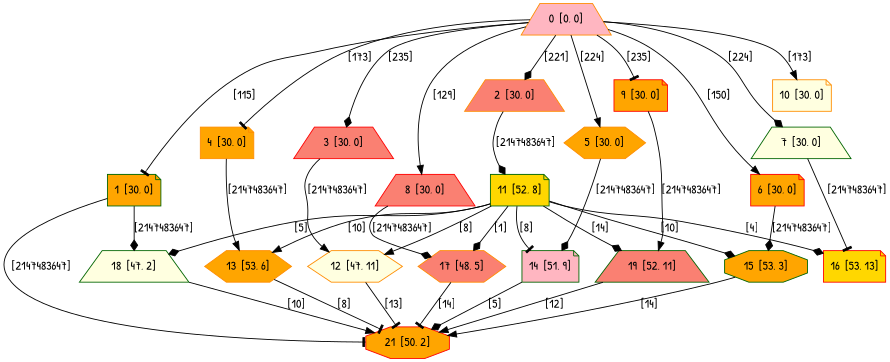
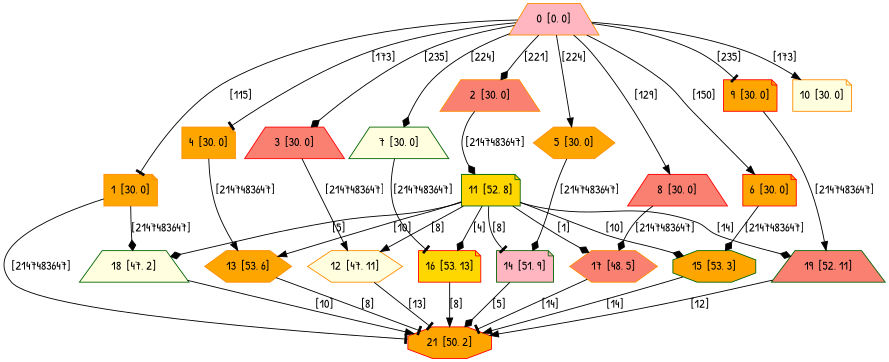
  digraph {
    fontname="Patrick Hand"
    node [color=darkorange fillcolor=orange fontname="Patrick Hand" shape=note style=filled]
    edge [arrowhead=diamond fontname="Patrick Hand"]
    n1 [fillcolor=lightpink label="0  [0, 0]" shape=trapezium]
-   n2 [color=darkgreen label="1  [30, 0]"]
+   n2 [label="1  [30, 0]"]
    n3 [fillcolor=salmon label="2  [30, 0]" shape=trapezium]
    n4 [color=red fillcolor=salmon label="3  [30, 0]" shape=trapezium]
    n5 [label="4  [30, 0]"]
    n6 [label="5  [30, 0]" shape=hexagon]
    n7 [color=red label="6  [30, 0]"]
    n8 [color=darkgreen fillcolor=lightyellow label="7  [30, 0]" shape=trapezium]
    n9 [color=red fillcolor=salmon label="8  [30, 0]" shape=trapezium]
    n10 [color=red label="9  [30, 0]"]
    n11 [fillcolor=lightyellow label="10  [30, 0]"]
    n12 [color=darkgreen fillcolor=lightyellow label="18  [47, 2]" shape=trapezium]
    n13 [color=red label="21  [50, 2]" shape=octagon]
    n14 [color=darkgreen fillcolor=gold label="11  [52, 8]"]
    n15 [fillcolor=lightyellow label="12  [47, 11]" shape=hexagon]
    n16 [label="13  [53, 6]" shape=hexagon]
    n17 [color=darkgreen fillcolor=lightpink label="14  [51, 9]"]
    n18 [color=darkgreen label="15  [53, 3]" shape=octagon]
    n19 [color=red fillcolor=gold label="16  [53, 13]"]
    n20 [fillcolor=salmon label="17  [48, 5]" shape=hexagon]
    n21 [color=darkgreen fillcolor=salmon label="19  [52, 11]" shape=trapezium]
    n1 -> n2 [arrowhead=tee label="[115]"]
    n1 -> n3 [label="[221]"]
    n1 -> n4 [label="[235]"]
    n1 -> n5 [arrowhead=tee label="[173]"]
    n1 -> n6 [arrowhead=normal label="[224]"]
    n1 -> n7 [arrowhead=normal label="[150]"]
    n1 -> n8 [label="[224]"]
    n1 -> n9 [arrowhead=normal label="[129]"]
    n1 -> n10 [arrowhead=tee label="[235]"]
    n1 -> n11 [arrowhead=normal label="[173]"]
    n2 -> n12 [label="[2147483647]"]
    n2 -> n13 [arrowhead=tee label="[2147483647]"]
    n3 -> n14 [label="[2147483647]"]
    n4 -> n15 [arrowhead=normal label="[2147483647]"]
    n5 -> n16 [arrowhead=normal label="[2147483647]"]
    n6 -> n17 [label="[2147483647]"]
    n7 -> n18 [label="[2147483647]"]
    n8 -> n19 [arrowhead=tee label="[2147483647]"]
    n9 -> n20 [label="[2147483647]"]
    n10 -> n21 [arrowhead=normal label="[2147483647]"]
    n12 -> n13 [arrowhead=normal label="[10]"]
    n14 -> n12 [label="[5]"]
    n14 -> n15 [arrowhead=normal label="[8]"]
    n14 -> n16 [arrowhead=normal label="[10]"]
    n14 -> n17 [arrowhead=tee label="[8]"]
    n14 -> n18 [label="[10]"]
    n14 -> n19 [label="[4]"]
    n14 -> n20 [label="[1]"]
    n14 -> n21 [label="[14]"]
    n15 -> n13 [arrowhead=tee label="[13]"]
    n16 -> n13 [arrowhead=tee label="[8]"]
    n17 -> n13 [label="[5]"]
    n18 -> n13 [arrowhead=normal label="[14]"]
+   n19 -> n13 [arrowhead=normal label="[8]"]
    n20 -> n13 [arrowhead=tee label="[14]"]
    n21 -> n13 [arrowhead=normal label="[12]"]
  }
